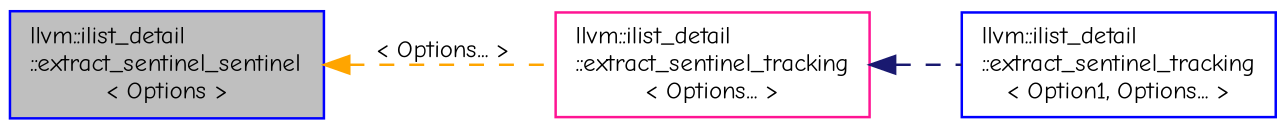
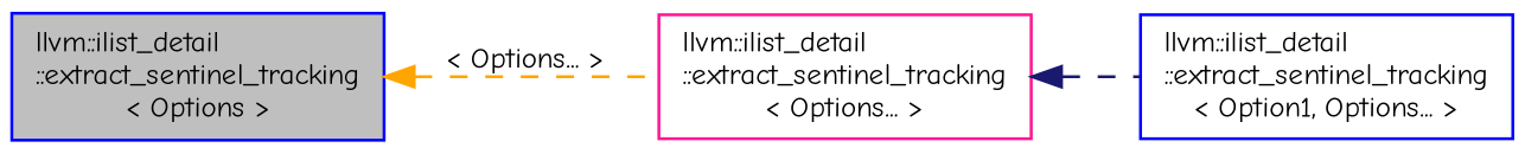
  digraph {
    rankdir=LR
    fontname="Comic Neue"
    node [color=blue fontname="Comic Neue" fontsize=10 shape=record]
    edge [dir=back fontname="Comic Neue" fontsize=10 labelfontname=Helvetica labelfontsize=10 style=dashed]
-   n1 [fillcolor=grey75 fontcolor=black height=0.2 label="llvm::ilist_detail\l::extract_sentinel_sentinel\l\< Options \>" style=filled width=0.4]
+   n1 [fillcolor=grey75 fontcolor=black height=0.2 label="llvm::ilist_detail\l::extract_sentinel_tracking\l\< Options \>" style=filled width=0.4]
    n2 [color=deeppink height=0.2 label="llvm::ilist_detail\l::extract_sentinel_tracking\l\< Options... \>" width=0.4]
    n3 [height=0.2 label="llvm::ilist_detail\l::extract_sentinel_tracking\l\< Option1, Options... \>" width=0.4]
    n1 -> n2 [color=orange label=" \< Options... \>"]
    n2 -> n3 [color=midnightblue]
  }
